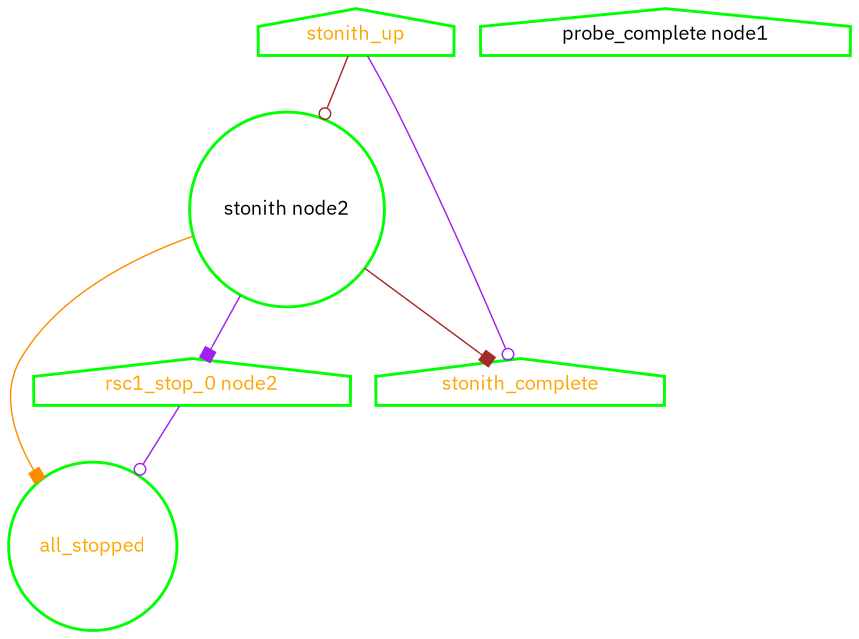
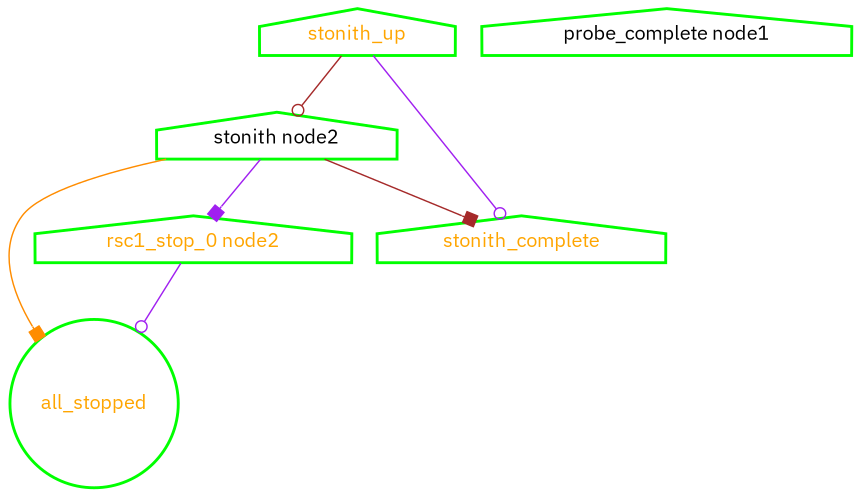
  digraph {
    fontname="IBM Plex Sans"
    node [color=green fontcolor=orange style=bold shape=house fontname="IBM Plex Sans"]
    edge [style=solid color=purple arrowhead=odot fontname="IBM Plex Sans"]
    all_stopped [shape=circle]
    "probe_complete node1" [fontcolor=black]
    "rsc1_stop_0 node2"
-   "stonith node2" [fontcolor=black shape=circle]
+   "stonith node2" [fontcolor=black]
    stonith_complete
    stonith_up
    "rsc1_stop_0 node2" -> all_stopped
    "stonith node2" -> all_stopped [color=darkorange arrowhead=box]
    "stonith node2" -> "rsc1_stop_0 node2" [arrowhead=box]
    "stonith node2" -> stonith_complete [color=brown arrowhead=box]
    stonith_up -> "stonith node2" [color=brown]
    stonith_up -> stonith_complete
  }
